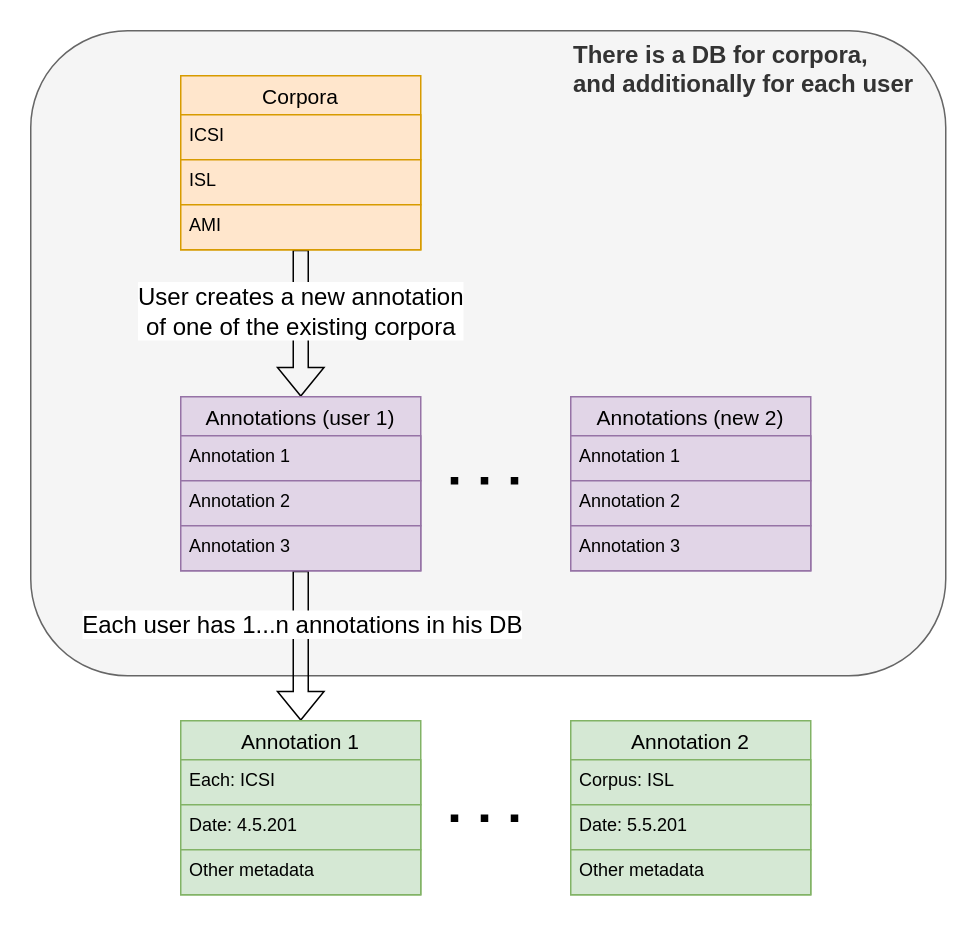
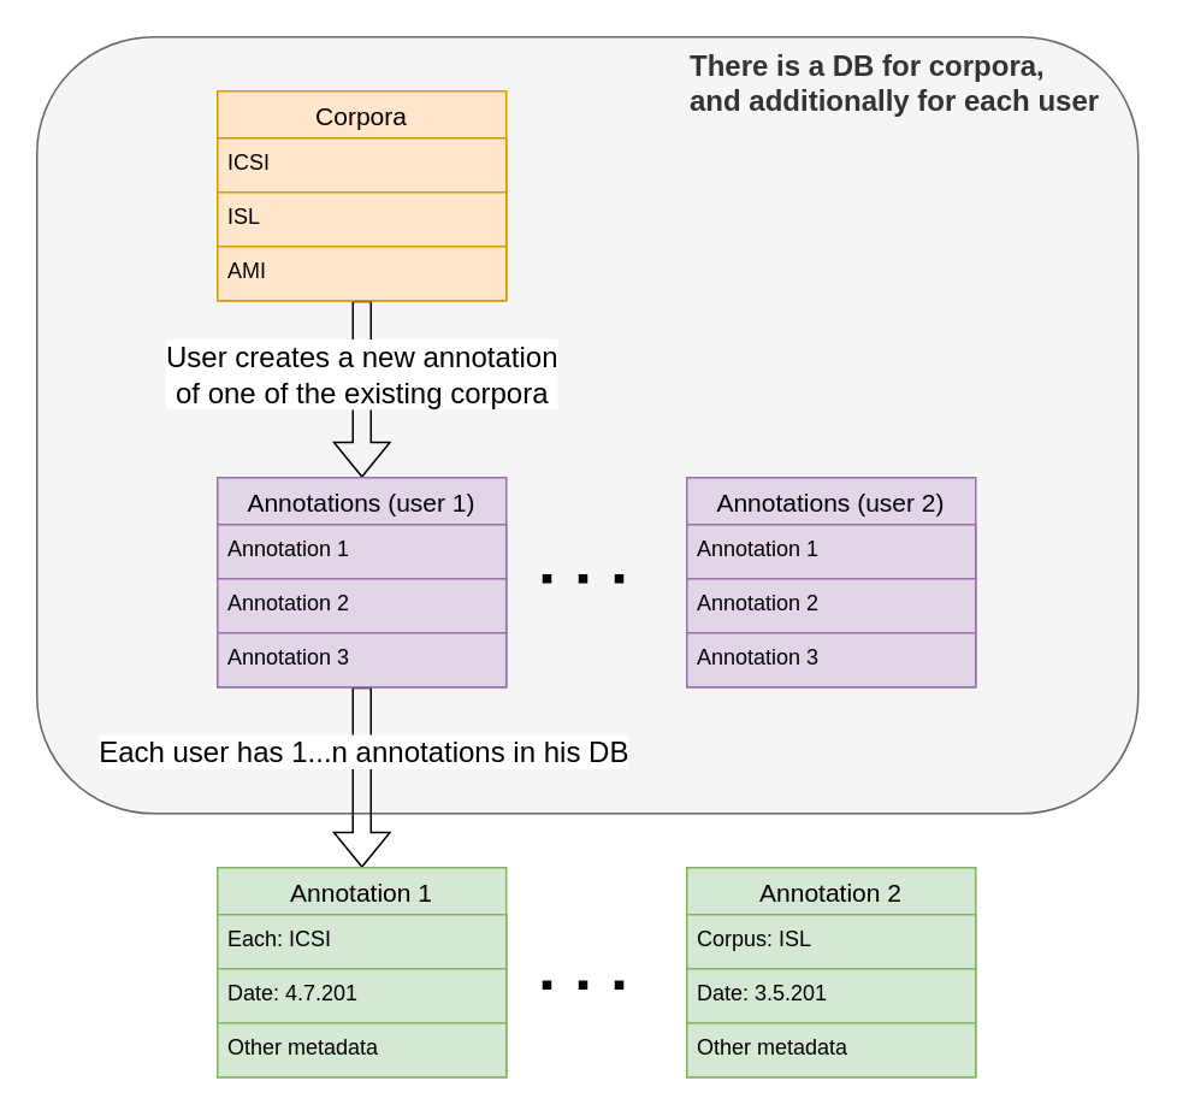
  <mxCell id="0" />
  <mxCell id="1" parent="0" />
  <mxCell id="2" value="&lt;blockquote style=&quot;margin: 0 0 0 40px ; border: none ; padding: 0px&quot;&gt;&lt;blockquote style=&quot;margin: 0 0 0 40px ; border: none ; padding: 0px&quot;&gt;&lt;blockquote style=&quot;margin: 0 0 0 40px ; border: none ; padding: 0px&quot;&gt;&lt;blockquote style=&quot;margin: 0 0 0 40px ; border: none ; padding: 0px&quot;&gt;&lt;blockquote style=&quot;margin: 0 0 0 40px ; border: none ; padding: 0px&quot;&gt;&lt;blockquote style=&quot;margin: 0 0 0 40px ; border: none ; padding: 0px&quot;&gt;&lt;blockquote style=&quot;margin: 0 0 0 40px ; border: none ; padding: 0px&quot;&gt;&lt;blockquote style=&quot;margin: 0 0 0 40px ; border: none ; padding: 0px&quot;&gt;&lt;blockquote style=&quot;margin: 0 0 0 40px ; border: none ; padding: 0px&quot;&gt;There is a DB for corpora,&lt;/blockquote&gt;&lt;/blockquote&gt;&lt;/blockquote&gt;&lt;/blockquote&gt;&lt;/blockquote&gt;&lt;/blockquote&gt;&lt;/blockquote&gt;&lt;/blockquote&gt;&lt;blockquote style=&quot;margin: 0 0 0 40px ; border: none ; padding: 0px&quot;&gt;&lt;blockquote style=&quot;margin: 0 0 0 40px ; border: none ; padding: 0px&quot;&gt;&lt;blockquote style=&quot;margin: 0 0 0 40px ; border: none ; padding: 0px&quot;&gt;&lt;blockquote style=&quot;margin: 0 0 0 40px ; border: none ; padding: 0px&quot;&gt;&lt;blockquote style=&quot;margin: 0 0 0 40px ; border: none ; padding: 0px&quot;&gt;&lt;blockquote style=&quot;margin: 0 0 0 40px ; border: none ; padding: 0px&quot;&gt;&lt;blockquote style=&quot;margin: 0 0 0 40px ; border: none ; padding: 0px&quot;&gt;&lt;blockquote style=&quot;margin: 0 0 0 40px ; border: none ; padding: 0px&quot;&gt;&lt;div&gt;&lt;span&gt;and additionally for each user&lt;/span&gt;&lt;/div&gt;&lt;/blockquote&gt;&lt;/blockquote&gt;&lt;/blockquote&gt;&lt;/blockquote&gt;&lt;/blockquote&gt;&lt;/blockquote&gt;&lt;/blockquote&gt;&lt;/blockquote&gt;&lt;/blockquote&gt;" style="rounded=1;whiteSpace=wrap;html=1;fontSize=16;fillColor=#f5f5f5;strokeColor=#666666;fontColor=#333333;align=left;verticalAlign=top;labelPosition=center;verticalLabelPosition=middle;fontStyle=1" vertex="1" parent="1"><mxGeometry x="20" y="20" width="610" height="430" as="geometry" /></mxCell>
- <mxCell id="3" value="Annotations (new 2)" style="swimlane;fontStyle=0;childLayout=stackLayout;horizontal=1;startSize=26;horizontalStack=0;resizeParent=1;resizeParentMax=0;resizeLast=0;collapsible=1;marginBottom=0;align=center;fontSize=14;fillColor=#e1d5e7;strokeColor=#9673a6;" vertex="1" parent="1"><mxGeometry x="380" y="264" width="160" height="116" as="geometry" /></mxCell>
+ <mxCell id="3" value="Annotations (user 2)" style="swimlane;fontStyle=0;childLayout=stackLayout;horizontal=1;startSize=26;horizontalStack=0;resizeParent=1;resizeParentMax=0;resizeLast=0;collapsible=1;marginBottom=0;align=center;fontSize=14;fillColor=#e1d5e7;strokeColor=#9673a6;" vertex="1" parent="1"><mxGeometry x="380" y="264" width="160" height="116" as="geometry" /></mxCell>
  <mxCell id="4" value="Annotation 1" style="text;strokeColor=#9673a6;fillColor=#e1d5e7;spacingLeft=4;spacingRight=4;overflow=hidden;rotatable=0;points=[[0,0.5],[1,0.5]];portConstraint=eastwest;fontSize=12;" vertex="1" parent="3"><mxGeometry y="26" width="160" height="30" as="geometry" /></mxCell>
  <mxCell id="5" value="Annotation 2" style="text;strokeColor=#9673a6;fillColor=#e1d5e7;spacingLeft=4;spacingRight=4;overflow=hidden;rotatable=0;points=[[0,0.5],[1,0.5]];portConstraint=eastwest;fontSize=12;" vertex="1" parent="3"><mxGeometry y="56" width="160" height="30" as="geometry" /></mxCell>
  <mxCell id="6" value="Annotation 3" style="text;strokeColor=#9673a6;fillColor=#e1d5e7;spacingLeft=4;spacingRight=4;overflow=hidden;rotatable=0;points=[[0,0.5],[1,0.5]];portConstraint=eastwest;fontSize=12;" vertex="1" parent="3"><mxGeometry y="86" width="160" height="30" as="geometry" /></mxCell>
  <mxCell id="7" style="edgeStyle=orthogonalEdgeStyle;rounded=0;orthogonalLoop=1;jettySize=auto;html=1;entryX=0.5;entryY=0;entryDx=0;entryDy=0;shape=flexArrow;" edge="1" parent="1" source="9" target="15"><mxGeometry relative="1" as="geometry" /></mxCell>
  <mxCell id="8" value="User creates a new annotation&lt;br&gt;of one of the existing corpora" style="edgeLabel;html=1;align=center;verticalAlign=middle;resizable=0;points=[];fontSize=16;" vertex="1" connectable="0" parent="7"><mxGeometry x="-0.184" y="-1" relative="1" as="geometry"><mxPoint as="offset" /></mxGeometry></mxCell>
  <mxCell id="9" value="Corpora" style="swimlane;fontStyle=0;childLayout=stackLayout;horizontal=1;startSize=26;horizontalStack=0;resizeParent=1;resizeParentMax=0;resizeLast=0;collapsible=1;marginBottom=0;align=center;fontSize=14;fillColor=#ffe6cc;strokeColor=#d79b00;" vertex="1" parent="1"><mxGeometry x="120" y="50" width="160" height="116" as="geometry" /></mxCell>
  <mxCell id="10" value="ICSI" style="text;strokeColor=#d79b00;fillColor=#ffe6cc;spacingLeft=4;spacingRight=4;overflow=hidden;rotatable=0;points=[[0,0.5],[1,0.5]];portConstraint=eastwest;fontSize=12;" vertex="1" parent="9"><mxGeometry y="26" width="160" height="30" as="geometry" /></mxCell>
  <mxCell id="11" value="ISL" style="text;strokeColor=#d79b00;fillColor=#ffe6cc;spacingLeft=4;spacingRight=4;overflow=hidden;rotatable=0;points=[[0,0.5],[1,0.5]];portConstraint=eastwest;fontSize=12;" vertex="1" parent="9"><mxGeometry y="56" width="160" height="30" as="geometry" /></mxCell>
  <mxCell id="12" value="AMI" style="text;strokeColor=#d79b00;fillColor=#ffe6cc;spacingLeft=4;spacingRight=4;overflow=hidden;rotatable=0;points=[[0,0.5],[1,0.5]];portConstraint=eastwest;fontSize=12;" vertex="1" parent="9"><mxGeometry y="86" width="160" height="30" as="geometry" /></mxCell>
  <mxCell id="13" style="edgeStyle=orthogonalEdgeStyle;shape=flexArrow;rounded=0;orthogonalLoop=1;jettySize=auto;html=1;entryX=0.5;entryY=0;entryDx=0;entryDy=0;fontSize=16;strokeWidth=1;" edge="1" parent="1" source="15" target="20"><mxGeometry relative="1" as="geometry" /></mxCell>
  <mxCell id="14" value="Each user has 1...n annotations in his DB" style="edgeLabel;html=1;align=center;verticalAlign=middle;resizable=0;points=[];fontSize=16;" vertex="1" connectable="0" parent="13"><mxGeometry x="-0.475" y="4" relative="1" as="geometry"><mxPoint x="-4" y="9" as="offset" /></mxGeometry></mxCell>
  <mxCell id="15" value="Annotations (user 1)" style="swimlane;fontStyle=0;childLayout=stackLayout;horizontal=1;startSize=26;horizontalStack=0;resizeParent=1;resizeParentMax=0;resizeLast=0;collapsible=1;marginBottom=0;align=center;fontSize=14;fillColor=#e1d5e7;strokeColor=#9673a6;" vertex="1" parent="1"><mxGeometry x="120" y="264" width="160" height="116" as="geometry"><mxRectangle x="144" y="327" width="170" height="26" as="alternateBounds" /></mxGeometry></mxCell>
  <mxCell id="16" value="Annotation 1" style="text;strokeColor=#9673a6;fillColor=#e1d5e7;spacingLeft=4;spacingRight=4;overflow=hidden;rotatable=0;points=[[0,0.5],[1,0.5]];portConstraint=eastwest;fontSize=12;" vertex="1" parent="15"><mxGeometry y="26" width="160" height="30" as="geometry" /></mxCell>
  <mxCell id="17" value="Annotation 2" style="text;strokeColor=#9673a6;fillColor=#e1d5e7;spacingLeft=4;spacingRight=4;overflow=hidden;rotatable=0;points=[[0,0.5],[1,0.5]];portConstraint=eastwest;fontSize=12;" vertex="1" parent="15"><mxGeometry y="56" width="160" height="30" as="geometry" /></mxCell>
  <mxCell id="18" value="Annotation 3" style="text;strokeColor=#9673a6;fillColor=#e1d5e7;spacingLeft=4;spacingRight=4;overflow=hidden;rotatable=0;points=[[0,0.5],[1,0.5]];portConstraint=eastwest;fontSize=12;" vertex="1" parent="15"><mxGeometry y="86" width="160" height="30" as="geometry" /></mxCell>
  <mxCell id="19" value="" style="endArrow=none;dashed=1;html=1;dashPattern=1 3;strokeWidth=5;fontSize=16;" edge="1" parent="1"><mxGeometry width="50" height="50" relative="1" as="geometry"><mxPoint x="300" y="320" as="sourcePoint" /><mxPoint x="350" y="320" as="targetPoint" /></mxGeometry></mxCell>
  <mxCell id="20" value="Annotation 1" style="swimlane;fontStyle=0;childLayout=stackLayout;horizontal=1;startSize=26;horizontalStack=0;resizeParent=1;resizeParentMax=0;resizeLast=0;collapsible=1;marginBottom=0;align=center;fontSize=14;fillColor=#d5e8d4;strokeColor=#82b366;" vertex="1" parent="1"><mxGeometry x="120" y="480" width="160" height="116" as="geometry"><mxRectangle x="144" y="327" width="170" height="26" as="alternateBounds" /></mxGeometry></mxCell>
  <mxCell id="21" value="Each: ICSI" style="text;strokeColor=#82b366;fillColor=#d5e8d4;spacingLeft=4;spacingRight=4;overflow=hidden;rotatable=0;points=[[0,0.5],[1,0.5]];portConstraint=eastwest;fontSize=12;" vertex="1" parent="20"><mxGeometry y="26" width="160" height="30" as="geometry" /></mxCell>
- <mxCell id="22" value="Date: 4.5.201" style="text;strokeColor=#82b366;fillColor=#d5e8d4;spacingLeft=4;spacingRight=4;overflow=hidden;rotatable=0;points=[[0,0.5],[1,0.5]];portConstraint=eastwest;fontSize=12;" vertex="1" parent="20"><mxGeometry y="56" width="160" height="30" as="geometry" /></mxCell>
+ <mxCell id="22" value="Date: 4.7.201" style="text;strokeColor=#82b366;fillColor=#d5e8d4;spacingLeft=4;spacingRight=4;overflow=hidden;rotatable=0;points=[[0,0.5],[1,0.5]];portConstraint=eastwest;fontSize=12;" vertex="1" parent="20"><mxGeometry y="56" width="160" height="30" as="geometry" /></mxCell>
  <mxCell id="23" value="Other metadata" style="text;strokeColor=#82b366;fillColor=#d5e8d4;spacingLeft=4;spacingRight=4;overflow=hidden;rotatable=0;points=[[0,0.5],[1,0.5]];portConstraint=eastwest;fontSize=12;" vertex="1" parent="20"><mxGeometry y="86" width="160" height="30" as="geometry" /></mxCell>
  <mxCell id="24" value="" style="endArrow=none;dashed=1;html=1;dashPattern=1 3;strokeWidth=5;fontSize=16;" edge="1" parent="1"><mxGeometry width="50" height="50" relative="1" as="geometry"><mxPoint x="300" y="545" as="sourcePoint" /><mxPoint x="350" y="545" as="targetPoint" /></mxGeometry></mxCell>
  <mxCell id="25" value="Annotation 2" style="swimlane;fontStyle=0;childLayout=stackLayout;horizontal=1;startSize=26;horizontalStack=0;resizeParent=1;resizeParentMax=0;resizeLast=0;collapsible=1;marginBottom=0;align=center;fontSize=14;fillColor=#d5e8d4;strokeColor=#82b366;" vertex="1" parent="1"><mxGeometry x="380" y="480" width="160" height="116" as="geometry"><mxRectangle x="144" y="327" width="170" height="26" as="alternateBounds" /></mxGeometry></mxCell>
  <mxCell id="26" value="Corpus: ISL" style="text;strokeColor=#82b366;fillColor=#d5e8d4;spacingLeft=4;spacingRight=4;overflow=hidden;rotatable=0;points=[[0,0.5],[1,0.5]];portConstraint=eastwest;fontSize=12;" vertex="1" parent="25"><mxGeometry y="26" width="160" height="30" as="geometry" /></mxCell>
- <mxCell id="27" value="Date: 5.5.201" style="text;strokeColor=#82b366;fillColor=#d5e8d4;spacingLeft=4;spacingRight=4;overflow=hidden;rotatable=0;points=[[0,0.5],[1,0.5]];portConstraint=eastwest;fontSize=12;" vertex="1" parent="25"><mxGeometry y="56" width="160" height="30" as="geometry" /></mxCell>
+ <mxCell id="27" value="Date: 3.5.201" style="text;strokeColor=#82b366;fillColor=#d5e8d4;spacingLeft=4;spacingRight=4;overflow=hidden;rotatable=0;points=[[0,0.5],[1,0.5]];portConstraint=eastwest;fontSize=12;" vertex="1" parent="25"><mxGeometry y="56" width="160" height="30" as="geometry" /></mxCell>
  <mxCell id="28" value="Other metadata" style="text;strokeColor=#82b366;fillColor=#d5e8d4;spacingLeft=4;spacingRight=4;overflow=hidden;rotatable=0;points=[[0,0.5],[1,0.5]];portConstraint=eastwest;fontSize=12;" vertex="1" parent="25"><mxGeometry y="86" width="160" height="30" as="geometry" /></mxCell>
